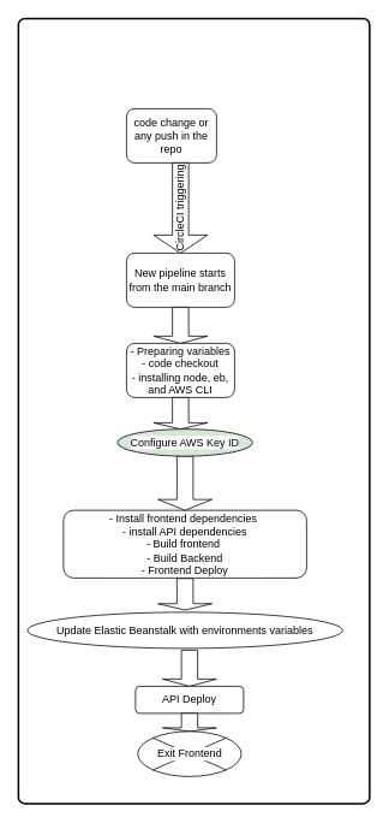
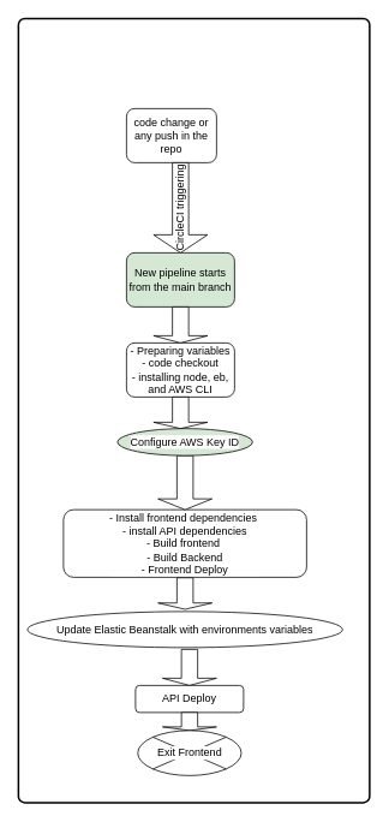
  <mxCell id="0" />
  <mxCell id="1" parent="0" />
  <mxCell id="2" value="" style="rounded=1;whiteSpace=wrap;html=1;absoluteArcSize=1;arcSize=14;strokeWidth=2;labelBackgroundColor=#FFFFFF;" vertex="1" parent="1"><mxGeometry x="20" y="20" width="390" height="870" as="geometry" /></mxCell>
  <mxCell id="3" value="code change or any push in the repo" style="rounded=1;whiteSpace=wrap;html=1;" vertex="1" parent="1"><mxGeometry x="140" y="120" width="100" height="60" as="geometry" /></mxCell>
  <mxCell id="4" value="CircleCI triggering" style="shape=singleArrow;direction=west;whiteSpace=wrap;html=1;rotation=-90;" vertex="1" parent="1"><mxGeometry x="150" y="200" width="100" height="60" as="geometry" /></mxCell>
- <mxCell id="5" value="New pipeline starts from the main branch" style="rounded=1;whiteSpace=wrap;html=1;" vertex="1" parent="1"><mxGeometry x="140" y="280" width="120" height="60" as="geometry" /></mxCell>
+ <mxCell id="5" value="New pipeline starts from the main branch" style="rounded=1;whiteSpace=wrap;html=1;fillColor=#d5e8d4;" vertex="1" parent="1"><mxGeometry x="140" y="280" width="120" height="60" as="geometry" /></mxCell>
  <mxCell id="6" value="" style="shape=singleArrow;direction=west;whiteSpace=wrap;html=1;rotation=-90;" vertex="1" parent="1"><mxGeometry x="180" y="330" width="40" height="60" as="geometry" /></mxCell>
  <mxCell id="7" value="- Preparing variables&lt;br&gt;- code checkout&lt;br&gt;- installing node, eb, and AWS CLI" style="rounded=1;whiteSpace=wrap;html=1;" vertex="1" parent="1"><mxGeometry x="140" y="380" width="120" height="60" as="geometry" /></mxCell>
  <mxCell id="8" value="" style="shape=singleArrow;direction=west;whiteSpace=wrap;html=1;labelBackgroundColor=#FFFFFF;rotation=-90;" vertex="1" parent="1"><mxGeometry x="182.5" y="427.5" width="35" height="60" as="geometry" /></mxCell>
  <mxCell id="9" value="- Install frontend dependencies&amp;nbsp;&lt;br&gt;- install API dependencies&lt;br&gt;- Build frontend&amp;nbsp;&lt;br&gt;- Build Backend&lt;br&gt;- Frontend Deploy" style="rounded=1;whiteSpace=wrap;html=1;labelBackgroundColor=#FFFFFF;" vertex="1" parent="1"><mxGeometry x="70" y="565" width="270" height="75" as="geometry" /></mxCell>
  <mxCell id="10" value="" style="shape=singleArrow;direction=west;whiteSpace=wrap;html=1;labelBackgroundColor=#FFFFFF;rotation=-90;" vertex="1" parent="1"><mxGeometry x="175" y="505" width="60" height="60" as="geometry" /></mxCell>
  <mxCell id="11" value="Configure AWS Key ID" style="ellipse;whiteSpace=wrap;html=1;labelBackgroundColor=#FFFFFF;fillColor=#d5e8d4;" vertex="1" parent="1"><mxGeometry x="130" y="475" width="150" height="30" as="geometry" /></mxCell>
  <mxCell id="12" value="" style="shape=singleArrow;direction=west;whiteSpace=wrap;html=1;labelBackgroundColor=#FFFFFF;rotation=-90;" vertex="1" parent="1"><mxGeometry x="187.5" y="628" width="35" height="60" as="geometry" /></mxCell>
  <mxCell id="13" value="Update Elastic Beanstalk with environments variables" style="ellipse;whiteSpace=wrap;html=1;labelBackgroundColor=#FFFFFF;" vertex="1" parent="1"><mxGeometry x="30" y="678" width="350" height="40" as="geometry" /></mxCell>
  <mxCell id="14" value="" style="shape=singleArrow;direction=west;whiteSpace=wrap;html=1;labelBackgroundColor=#FFFFFF;rotation=-90;" vertex="1" parent="1"><mxGeometry x="190" y="710" width="40" height="60" as="geometry" /></mxCell>
  <mxCell id="15" value="API Deploy" style="rounded=1;whiteSpace=wrap;html=1;labelBackgroundColor=#FFFFFF;" vertex="1" parent="1"><mxGeometry x="150" y="760" width="120" height="30" as="geometry" /></mxCell>
  <mxCell id="16" value="" style="shape=singleArrow;direction=west;whiteSpace=wrap;html=1;labelBackgroundColor=#FFFFFF;rotation=-90;" vertex="1" parent="1"><mxGeometry x="200" y="770" width="20" height="60" as="geometry" /></mxCell>
  <mxCell id="17" value="Exit Frontend" style="shape=sumEllipse;perimeter=ellipsePerimeter;whiteSpace=wrap;html=1;backgroundOutline=1;labelBackgroundColor=#FFFFFF;" vertex="1" parent="1"><mxGeometry x="152.5" y="810" width="115" height="50" as="geometry" /></mxCell>
